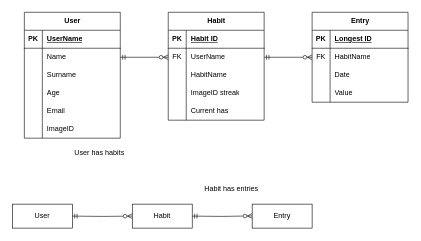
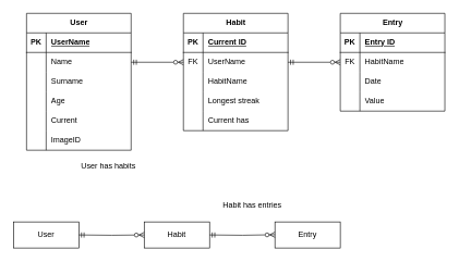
  <mxCell id="0" />
  <mxCell id="1" parent="0" />
  <mxCell id="2" value="User" style="shape=table;startSize=30;container=1;collapsible=1;childLayout=tableLayout;fixedRows=1;rowLines=0;fontStyle=1;align=center;resizeLast=1;html=1;labelBackgroundColor=none;" parent="1" vertex="1"><mxGeometry x="40" y="20" width="160" height="210" as="geometry" /></mxCell>
  <mxCell id="3" value="" style="shape=tableRow;horizontal=0;startSize=0;swimlaneHead=0;swimlaneBody=0;fillColor=none;collapsible=0;dropTarget=0;points=[[0,0.5],[1,0.5]];portConstraint=eastwest;top=0;left=0;right=0;bottom=1;labelBackgroundColor=none;" parent="2" vertex="1"><mxGeometry y="30" width="160" height="30" as="geometry" /></mxCell>
  <mxCell id="4" value="PK" style="shape=partialRectangle;connectable=0;fillColor=none;top=0;left=0;bottom=0;right=0;fontStyle=1;overflow=hidden;whiteSpace=wrap;html=1;labelBackgroundColor=none;" parent="3" vertex="1"><mxGeometry width="30" height="30" as="geometry"><mxRectangle width="30" height="30" as="alternateBounds" /></mxGeometry></mxCell>
  <mxCell id="5" value="UserName" style="shape=partialRectangle;connectable=0;fillColor=none;top=0;left=0;bottom=0;right=0;align=left;spacingLeft=6;fontStyle=5;overflow=hidden;whiteSpace=wrap;html=1;labelBackgroundColor=none;" parent="3" vertex="1"><mxGeometry x="30" width="130" height="30" as="geometry"><mxRectangle width="130" height="30" as="alternateBounds" /></mxGeometry></mxCell>
  <mxCell id="6" value="" style="shape=tableRow;horizontal=0;startSize=0;swimlaneHead=0;swimlaneBody=0;fillColor=none;collapsible=0;dropTarget=0;points=[[0,0.5],[1,0.5]];portConstraint=eastwest;top=0;left=0;right=0;bottom=0;labelBackgroundColor=none;" parent="2" vertex="1"><mxGeometry y="60" width="160" height="30" as="geometry" /></mxCell>
  <mxCell id="7" value="" style="shape=partialRectangle;connectable=0;fillColor=none;top=0;left=0;bottom=0;right=0;editable=1;overflow=hidden;whiteSpace=wrap;html=1;labelBackgroundColor=none;" parent="6" vertex="1"><mxGeometry width="30" height="30" as="geometry"><mxRectangle width="30" height="30" as="alternateBounds" /></mxGeometry></mxCell>
  <mxCell id="8" value="Name" style="shape=partialRectangle;connectable=0;fillColor=none;top=0;left=0;bottom=0;right=0;align=left;spacingLeft=6;overflow=hidden;whiteSpace=wrap;html=1;labelBackgroundColor=none;" parent="6" vertex="1"><mxGeometry x="30" width="130" height="30" as="geometry"><mxRectangle width="130" height="30" as="alternateBounds" /></mxGeometry></mxCell>
  <mxCell id="9" value="" style="shape=tableRow;horizontal=0;startSize=0;swimlaneHead=0;swimlaneBody=0;fillColor=none;collapsible=0;dropTarget=0;points=[[0,0.5],[1,0.5]];portConstraint=eastwest;top=0;left=0;right=0;bottom=0;labelBackgroundColor=none;" parent="2" vertex="1"><mxGeometry y="90" width="160" height="30" as="geometry" /></mxCell>
  <mxCell id="10" value="" style="shape=partialRectangle;connectable=0;fillColor=none;top=0;left=0;bottom=0;right=0;editable=1;overflow=hidden;whiteSpace=wrap;html=1;labelBackgroundColor=none;" parent="9" vertex="1"><mxGeometry width="30" height="30" as="geometry"><mxRectangle width="30" height="30" as="alternateBounds" /></mxGeometry></mxCell>
  <mxCell id="11" value="Surname" style="shape=partialRectangle;connectable=0;fillColor=none;top=0;left=0;bottom=0;right=0;align=left;spacingLeft=6;overflow=hidden;whiteSpace=wrap;html=1;labelBackgroundColor=none;" parent="9" vertex="1"><mxGeometry x="30" width="130" height="30" as="geometry"><mxRectangle width="130" height="30" as="alternateBounds" /></mxGeometry></mxCell>
  <mxCell id="12" value="" style="shape=tableRow;horizontal=0;startSize=0;swimlaneHead=0;swimlaneBody=0;fillColor=none;collapsible=0;dropTarget=0;points=[[0,0.5],[1,0.5]];portConstraint=eastwest;top=0;left=0;right=0;bottom=0;labelBackgroundColor=none;" parent="2" vertex="1"><mxGeometry y="120" width="160" height="30" as="geometry" /></mxCell>
  <mxCell id="13" value="" style="shape=partialRectangle;connectable=0;fillColor=none;top=0;left=0;bottom=0;right=0;editable=1;overflow=hidden;whiteSpace=wrap;html=1;labelBackgroundColor=none;" parent="12" vertex="1"><mxGeometry width="30" height="30" as="geometry"><mxRectangle width="30" height="30" as="alternateBounds" /></mxGeometry></mxCell>
  <mxCell id="14" value="Age" style="shape=partialRectangle;connectable=0;fillColor=none;top=0;left=0;bottom=0;right=0;align=left;spacingLeft=6;overflow=hidden;whiteSpace=wrap;html=1;labelBackgroundColor=none;" parent="12" vertex="1"><mxGeometry x="30" width="130" height="30" as="geometry"><mxRectangle width="130" height="30" as="alternateBounds" /></mxGeometry></mxCell>
  <mxCell id="15" style="shape=tableRow;horizontal=0;startSize=0;swimlaneHead=0;swimlaneBody=0;fillColor=none;collapsible=0;dropTarget=0;points=[[0,0.5],[1,0.5]];portConstraint=eastwest;top=0;left=0;right=0;bottom=0;labelBackgroundColor=none;" parent="2" vertex="1"><mxGeometry y="150" width="160" height="30" as="geometry" /></mxCell>
  <mxCell id="16" style="shape=partialRectangle;connectable=0;fillColor=none;top=0;left=0;bottom=0;right=0;editable=1;overflow=hidden;whiteSpace=wrap;html=1;labelBackgroundColor=none;" parent="15" vertex="1"><mxGeometry width="30" height="30" as="geometry"><mxRectangle width="30" height="30" as="alternateBounds" /></mxGeometry></mxCell>
- <mxCell id="17" value="Email" style="shape=partialRectangle;connectable=0;fillColor=none;top=0;left=0;bottom=0;right=0;align=left;spacingLeft=6;overflow=hidden;whiteSpace=wrap;html=1;labelBackgroundColor=none;" parent="15" vertex="1"><mxGeometry x="30" width="130" height="30" as="geometry"><mxRectangle width="130" height="30" as="alternateBounds" /></mxGeometry></mxCell>
+ <mxCell id="17" value="Current" style="shape=partialRectangle;connectable=0;fillColor=none;top=0;left=0;bottom=0;right=0;align=left;spacingLeft=6;overflow=hidden;whiteSpace=wrap;html=1;labelBackgroundColor=none;" parent="15" vertex="1"><mxGeometry x="30" width="130" height="30" as="geometry"><mxRectangle width="130" height="30" as="alternateBounds" /></mxGeometry></mxCell>
  <mxCell id="18" style="shape=tableRow;horizontal=0;startSize=0;swimlaneHead=0;swimlaneBody=0;fillColor=none;collapsible=0;dropTarget=0;points=[[0,0.5],[1,0.5]];portConstraint=eastwest;top=0;left=0;right=0;bottom=0;labelBackgroundColor=none;" parent="2" vertex="1"><mxGeometry y="180" width="160" height="30" as="geometry" /></mxCell>
  <mxCell id="19" style="shape=partialRectangle;connectable=0;fillColor=none;top=0;left=0;bottom=0;right=0;editable=1;overflow=hidden;whiteSpace=wrap;html=1;labelBackgroundColor=none;" parent="18" vertex="1"><mxGeometry width="30" height="30" as="geometry"><mxRectangle width="30" height="30" as="alternateBounds" /></mxGeometry></mxCell>
  <mxCell id="20" value="ImageID" style="shape=partialRectangle;connectable=0;fillColor=none;top=0;left=0;bottom=0;right=0;align=left;spacingLeft=6;overflow=hidden;whiteSpace=wrap;html=1;labelBackgroundColor=none;" parent="18" vertex="1"><mxGeometry x="30" width="130" height="30" as="geometry"><mxRectangle width="130" height="30" as="alternateBounds" /></mxGeometry></mxCell>
  <mxCell id="21" value="Habit" style="shape=table;startSize=30;container=1;collapsible=1;childLayout=tableLayout;fixedRows=1;rowLines=0;fontStyle=1;align=center;resizeLast=1;html=1;labelBackgroundColor=none;" parent="1" vertex="1"><mxGeometry x="280" y="20" width="160" height="180" as="geometry" /></mxCell>
  <mxCell id="22" value="" style="shape=tableRow;horizontal=0;startSize=0;swimlaneHead=0;swimlaneBody=0;fillColor=none;collapsible=0;dropTarget=0;points=[[0,0.5],[1,0.5]];portConstraint=eastwest;top=0;left=0;right=0;bottom=1;labelBackgroundColor=none;" parent="21" vertex="1"><mxGeometry y="30" width="160" height="30" as="geometry" /></mxCell>
  <mxCell id="23" value="PK" style="shape=partialRectangle;connectable=0;fillColor=none;top=0;left=0;bottom=0;right=0;fontStyle=1;overflow=hidden;whiteSpace=wrap;html=1;labelBackgroundColor=none;" parent="22" vertex="1"><mxGeometry width="30" height="30" as="geometry"><mxRectangle width="30" height="30" as="alternateBounds" /></mxGeometry></mxCell>
- <mxCell id="24" value="&lt;span style=&quot;text-align: center; text-wrap: nowrap;&quot;&gt;Habit ID&lt;/span&gt;" style="shape=partialRectangle;connectable=0;fillColor=none;top=0;left=0;bottom=0;right=0;align=left;spacingLeft=6;fontStyle=5;overflow=hidden;whiteSpace=wrap;html=1;labelBackgroundColor=none;" parent="22" vertex="1"><mxGeometry x="30" width="130" height="30" as="geometry"><mxRectangle width="130" height="30" as="alternateBounds" /></mxGeometry></mxCell>
+ <mxCell id="24" value="&lt;span style=&quot;text-align: center; text-wrap: nowrap;&quot;&gt;Current ID&lt;/span&gt;" style="shape=partialRectangle;connectable=0;fillColor=none;top=0;left=0;bottom=0;right=0;align=left;spacingLeft=6;fontStyle=5;overflow=hidden;whiteSpace=wrap;html=1;labelBackgroundColor=none;" parent="22" vertex="1"><mxGeometry x="30" width="130" height="30" as="geometry"><mxRectangle width="130" height="30" as="alternateBounds" /></mxGeometry></mxCell>
  <mxCell id="25" value="" style="shape=tableRow;horizontal=0;startSize=0;swimlaneHead=0;swimlaneBody=0;fillColor=none;collapsible=0;dropTarget=0;points=[[0,0.5],[1,0.5]];portConstraint=eastwest;top=0;left=0;right=0;bottom=0;labelBackgroundColor=none;" parent="21" vertex="1"><mxGeometry y="60" width="160" height="30" as="geometry" /></mxCell>
  <mxCell id="26" value="FK" style="shape=partialRectangle;connectable=0;fillColor=none;top=0;left=0;bottom=0;right=0;editable=1;overflow=hidden;whiteSpace=wrap;html=1;labelBackgroundColor=none;" parent="25" vertex="1"><mxGeometry width="30" height="30" as="geometry"><mxRectangle width="30" height="30" as="alternateBounds" /></mxGeometry></mxCell>
  <mxCell id="27" value="UserName" style="shape=partialRectangle;connectable=0;fillColor=none;top=0;left=0;bottom=0;right=0;align=left;spacingLeft=6;overflow=hidden;whiteSpace=wrap;html=1;labelBackgroundColor=none;" parent="25" vertex="1"><mxGeometry x="30" width="130" height="30" as="geometry"><mxRectangle width="130" height="30" as="alternateBounds" /></mxGeometry></mxCell>
  <mxCell id="28" value="" style="shape=tableRow;horizontal=0;startSize=0;swimlaneHead=0;swimlaneBody=0;fillColor=none;collapsible=0;dropTarget=0;points=[[0,0.5],[1,0.5]];portConstraint=eastwest;top=0;left=0;right=0;bottom=0;labelBackgroundColor=none;" parent="21" vertex="1"><mxGeometry y="90" width="160" height="30" as="geometry" /></mxCell>
  <mxCell id="29" value="" style="shape=partialRectangle;connectable=0;fillColor=none;top=0;left=0;bottom=0;right=0;editable=1;overflow=hidden;whiteSpace=wrap;html=1;labelBackgroundColor=none;" parent="28" vertex="1"><mxGeometry width="30" height="30" as="geometry"><mxRectangle width="30" height="30" as="alternateBounds" /></mxGeometry></mxCell>
  <mxCell id="30" value="HabitName" style="shape=partialRectangle;connectable=0;fillColor=none;top=0;left=0;bottom=0;right=0;align=left;spacingLeft=6;overflow=hidden;whiteSpace=wrap;html=1;labelBackgroundColor=none;" parent="28" vertex="1"><mxGeometry x="30" width="130" height="30" as="geometry"><mxRectangle width="130" height="30" as="alternateBounds" /></mxGeometry></mxCell>
  <mxCell id="31" style="shape=tableRow;horizontal=0;startSize=0;swimlaneHead=0;swimlaneBody=0;fillColor=none;collapsible=0;dropTarget=0;points=[[0,0.5],[1,0.5]];portConstraint=eastwest;top=0;left=0;right=0;bottom=0;labelBackgroundColor=none;" parent="21" vertex="1"><mxGeometry y="120" width="160" height="30" as="geometry" /></mxCell>
  <mxCell id="32" style="shape=partialRectangle;connectable=0;fillColor=none;top=0;left=0;bottom=0;right=0;editable=1;overflow=hidden;whiteSpace=wrap;html=1;labelBackgroundColor=none;" parent="31" vertex="1"><mxGeometry width="30" height="30" as="geometry"><mxRectangle width="30" height="30" as="alternateBounds" /></mxGeometry></mxCell>
- <mxCell id="33" value="ImageID streak" style="shape=partialRectangle;connectable=0;fillColor=none;top=0;left=0;bottom=0;right=0;align=left;spacingLeft=6;overflow=hidden;whiteSpace=wrap;html=1;labelBackgroundColor=none;" parent="31" vertex="1"><mxGeometry x="30" width="130" height="30" as="geometry"><mxRectangle width="130" height="30" as="alternateBounds" /></mxGeometry></mxCell>
+ <mxCell id="33" value="Longest streak" style="shape=partialRectangle;connectable=0;fillColor=none;top=0;left=0;bottom=0;right=0;align=left;spacingLeft=6;overflow=hidden;whiteSpace=wrap;html=1;labelBackgroundColor=none;" parent="31" vertex="1"><mxGeometry x="30" width="130" height="30" as="geometry"><mxRectangle width="130" height="30" as="alternateBounds" /></mxGeometry></mxCell>
  <mxCell id="34" value="" style="shape=tableRow;horizontal=0;startSize=0;swimlaneHead=0;swimlaneBody=0;fillColor=none;collapsible=0;dropTarget=0;points=[[0,0.5],[1,0.5]];portConstraint=eastwest;top=0;left=0;right=0;bottom=0;labelBackgroundColor=none;" parent="21" vertex="1"><mxGeometry y="150" width="160" height="30" as="geometry" /></mxCell>
  <mxCell id="35" value="" style="shape=partialRectangle;connectable=0;fillColor=none;top=0;left=0;bottom=0;right=0;editable=1;overflow=hidden;whiteSpace=wrap;html=1;labelBackgroundColor=none;" parent="34" vertex="1"><mxGeometry width="30" height="30" as="geometry"><mxRectangle width="30" height="30" as="alternateBounds" /></mxGeometry></mxCell>
  <mxCell id="36" value="Current has" style="shape=partialRectangle;connectable=0;fillColor=none;top=0;left=0;bottom=0;right=0;align=left;spacingLeft=6;overflow=hidden;whiteSpace=wrap;html=1;labelBackgroundColor=none;" parent="34" vertex="1"><mxGeometry x="30" width="130" height="30" as="geometry"><mxRectangle width="130" height="30" as="alternateBounds" /></mxGeometry></mxCell>
  <mxCell id="37" style="edgeStyle=orthogonalEdgeStyle;rounded=0;orthogonalLoop=1;jettySize=auto;html=1;entryX=0;entryY=0.5;entryDx=0;entryDy=0;endArrow=ERzeroToMany;endFill=0;startArrow=ERmandOne;startFill=0;" parent="1" source="6" target="25" edge="1"><mxGeometry relative="1" as="geometry" /></mxCell>
  <mxCell id="38" value="Entry" style="shape=table;startSize=30;container=1;collapsible=1;childLayout=tableLayout;fixedRows=1;rowLines=0;fontStyle=1;align=center;resizeLast=1;html=1;labelBackgroundColor=none;" parent="1" vertex="1"><mxGeometry x="520" y="20" width="160" height="150" as="geometry" /></mxCell>
  <mxCell id="39" value="" style="shape=tableRow;horizontal=0;startSize=0;swimlaneHead=0;swimlaneBody=0;fillColor=none;collapsible=0;dropTarget=0;points=[[0,0.5],[1,0.5]];portConstraint=eastwest;top=0;left=0;right=0;bottom=1;labelBackgroundColor=none;" parent="38" vertex="1"><mxGeometry y="30" width="160" height="30" as="geometry" /></mxCell>
  <mxCell id="40" value="PK" style="shape=partialRectangle;connectable=0;fillColor=none;top=0;left=0;bottom=0;right=0;fontStyle=1;overflow=hidden;whiteSpace=wrap;html=1;labelBackgroundColor=none;" parent="39" vertex="1"><mxGeometry width="30" height="30" as="geometry"><mxRectangle width="30" height="30" as="alternateBounds" /></mxGeometry></mxCell>
- <mxCell id="41" value="Longest ID" style="shape=partialRectangle;connectable=0;fillColor=none;top=0;left=0;bottom=0;right=0;align=left;spacingLeft=6;fontStyle=5;overflow=hidden;whiteSpace=wrap;html=1;labelBackgroundColor=none;" parent="39" vertex="1"><mxGeometry x="30" width="130" height="30" as="geometry"><mxRectangle width="130" height="30" as="alternateBounds" /></mxGeometry></mxCell>
+ <mxCell id="41" value="Entry ID" style="shape=partialRectangle;connectable=0;fillColor=none;top=0;left=0;bottom=0;right=0;align=left;spacingLeft=6;fontStyle=5;overflow=hidden;whiteSpace=wrap;html=1;labelBackgroundColor=none;" parent="39" vertex="1"><mxGeometry x="30" width="130" height="30" as="geometry"><mxRectangle width="130" height="30" as="alternateBounds" /></mxGeometry></mxCell>
  <mxCell id="42" value="" style="shape=tableRow;horizontal=0;startSize=0;swimlaneHead=0;swimlaneBody=0;fillColor=none;collapsible=0;dropTarget=0;points=[[0,0.5],[1,0.5]];portConstraint=eastwest;top=0;left=0;right=0;bottom=0;labelBackgroundColor=none;" parent="38" vertex="1"><mxGeometry y="60" width="160" height="30" as="geometry" /></mxCell>
  <mxCell id="43" value="FK" style="shape=partialRectangle;connectable=0;fillColor=none;top=0;left=0;bottom=0;right=0;editable=1;overflow=hidden;whiteSpace=wrap;html=1;labelBackgroundColor=none;" parent="42" vertex="1"><mxGeometry width="30" height="30" as="geometry"><mxRectangle width="30" height="30" as="alternateBounds" /></mxGeometry></mxCell>
  <mxCell id="44" value="&lt;span style=&quot;text-align: center; text-wrap: nowrap;&quot;&gt;HabitName&lt;/span&gt;" style="shape=partialRectangle;connectable=0;fillColor=none;top=0;left=0;bottom=0;right=0;align=left;spacingLeft=6;overflow=hidden;whiteSpace=wrap;html=1;labelBackgroundColor=none;" parent="42" vertex="1"><mxGeometry x="30" width="130" height="30" as="geometry"><mxRectangle width="130" height="30" as="alternateBounds" /></mxGeometry></mxCell>
  <mxCell id="45" style="shape=tableRow;horizontal=0;startSize=0;swimlaneHead=0;swimlaneBody=0;fillColor=none;collapsible=0;dropTarget=0;points=[[0,0.5],[1,0.5]];portConstraint=eastwest;top=0;left=0;right=0;bottom=0;labelBackgroundColor=none;" parent="38" vertex="1"><mxGeometry y="90" width="160" height="30" as="geometry" /></mxCell>
  <mxCell id="46" style="shape=partialRectangle;connectable=0;fillColor=none;top=0;left=0;bottom=0;right=0;editable=1;overflow=hidden;whiteSpace=wrap;html=1;labelBackgroundColor=none;" parent="45" vertex="1"><mxGeometry width="30" height="30" as="geometry"><mxRectangle width="30" height="30" as="alternateBounds" /></mxGeometry></mxCell>
  <mxCell id="47" value="Date" style="shape=partialRectangle;connectable=0;fillColor=none;top=0;left=0;bottom=0;right=0;align=left;spacingLeft=6;overflow=hidden;whiteSpace=wrap;html=1;labelBackgroundColor=none;" parent="45" vertex="1"><mxGeometry x="30" width="130" height="30" as="geometry"><mxRectangle width="130" height="30" as="alternateBounds" /></mxGeometry></mxCell>
  <mxCell id="48" style="shape=tableRow;horizontal=0;startSize=0;swimlaneHead=0;swimlaneBody=0;fillColor=none;collapsible=0;dropTarget=0;points=[[0,0.5],[1,0.5]];portConstraint=eastwest;top=0;left=0;right=0;bottom=0;labelBackgroundColor=none;" parent="38" vertex="1"><mxGeometry y="120" width="160" height="30" as="geometry" /></mxCell>
  <mxCell id="49" style="shape=partialRectangle;connectable=0;fillColor=none;top=0;left=0;bottom=0;right=0;editable=1;overflow=hidden;whiteSpace=wrap;html=1;labelBackgroundColor=none;" parent="48" vertex="1"><mxGeometry width="30" height="30" as="geometry"><mxRectangle width="30" height="30" as="alternateBounds" /></mxGeometry></mxCell>
  <mxCell id="50" value="Value" style="shape=partialRectangle;connectable=0;fillColor=none;top=0;left=0;bottom=0;right=0;align=left;spacingLeft=6;overflow=hidden;whiteSpace=wrap;html=1;labelBackgroundColor=none;" parent="48" vertex="1"><mxGeometry x="30" width="130" height="30" as="geometry"><mxRectangle width="130" height="30" as="alternateBounds" /></mxGeometry></mxCell>
  <mxCell id="51" style="edgeStyle=orthogonalEdgeStyle;rounded=0;orthogonalLoop=1;jettySize=auto;html=1;entryX=0.5;entryY=1;entryDx=0;entryDy=0;entryPerimeter=0;endArrow=ERmandOne;endFill=0;startArrow=ERzeroToMany;startFill=0;" parent="1" source="38" edge="1"><mxGeometry relative="1" as="geometry" /></mxCell>
  <mxCell id="52" style="edgeStyle=orthogonalEdgeStyle;rounded=0;orthogonalLoop=1;jettySize=auto;html=1;entryX=0;entryY=0.5;entryDx=0;entryDy=0;endArrow=ERzeroToMany;endFill=0;startArrow=ERmandOne;startFill=0;" parent="1" source="25" target="42" edge="1"><mxGeometry relative="1" as="geometry" /></mxCell>
  <mxCell id="53" value="User" style="whiteSpace=wrap;html=1;align=center;" vertex="1" parent="1"><mxGeometry x="20" y="340" width="100" height="40" as="geometry" /></mxCell>
  <mxCell id="54" value="Habit" style="whiteSpace=wrap;html=1;align=center;" vertex="1" parent="1"><mxGeometry x="220" y="340" width="100" height="40" as="geometry" /></mxCell>
  <mxCell id="55" value="Entry" style="whiteSpace=wrap;html=1;align=center;" vertex="1" parent="1"><mxGeometry x="420" y="340" width="100" height="40" as="geometry" /></mxCell>
  <mxCell id="56" style="edgeStyle=orthogonalEdgeStyle;rounded=0;orthogonalLoop=1;jettySize=auto;html=1;entryX=0;entryY=0.5;entryDx=0;entryDy=0;endArrow=ERzeroToMany;endFill=0;startArrow=ERmandOne;startFill=0;" edge="1" parent="1"><mxGeometry relative="1" as="geometry"><mxPoint x="320" y="360" as="sourcePoint" /><mxPoint x="420" y="359.66" as="targetPoint" /></mxGeometry></mxCell>
  <mxCell id="57" style="edgeStyle=orthogonalEdgeStyle;rounded=0;orthogonalLoop=1;jettySize=auto;html=1;entryX=0;entryY=0.5;entryDx=0;entryDy=0;endArrow=ERzeroToMany;endFill=0;startArrow=ERmandOne;startFill=0;" edge="1" parent="1" target="54"><mxGeometry relative="1" as="geometry"><mxPoint x="120" y="360" as="sourcePoint" /><mxPoint x="200" y="360" as="targetPoint" /></mxGeometry></mxCell>
  <mxCell id="58" value="User has habits" style="text;html=1;align=center;verticalAlign=middle;resizable=0;points=[];autosize=1;strokeColor=none;fillColor=none;" vertex="1" parent="1"><mxGeometry x="110" y="240" width="110" height="30" as="geometry" /></mxCell>
  <mxCell id="59" value="Habit has entries" style="text;html=1;align=center;verticalAlign=middle;resizable=0;points=[];autosize=1;strokeColor=none;fillColor=none;" vertex="1" parent="1"><mxGeometry x="330" y="300" width="110" height="30" as="geometry" /></mxCell>
